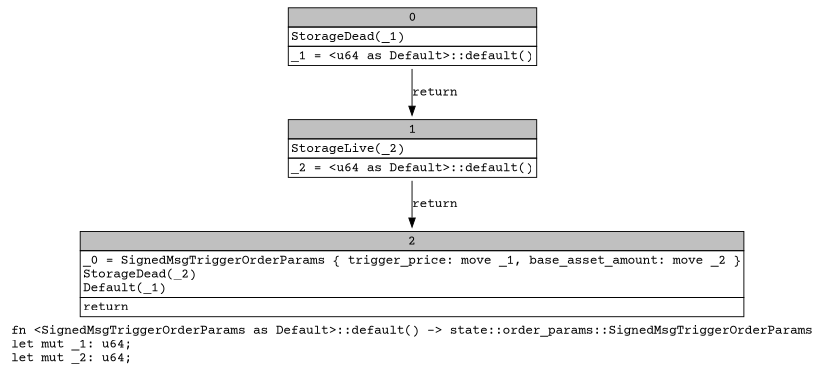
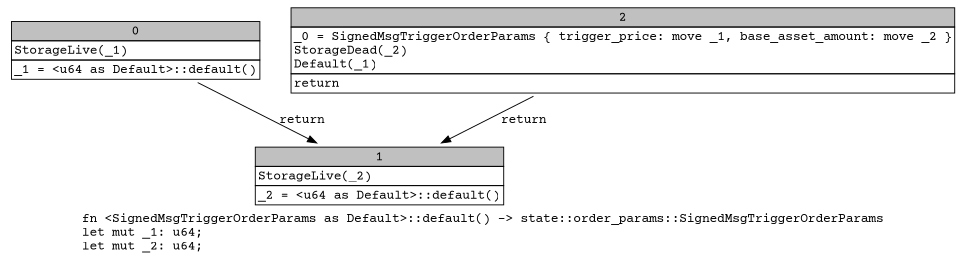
  digraph {
    fontname="Courier Prime"
    label=<fn &lt;SignedMsgTriggerOrderParams as Default&gt;::default() -&gt; state::order_params::SignedMsgTriggerOrderParams<br align="left"/>let mut _1: u64;<br align="left"/>let mut _2: u64;<br align="left"/>>
    node [fontname="Courier Prime" shape=none]
    edge [fontname="Courier Prime"]
-   n1 [label=<<table border="0" cellborder="1" cellspacing="0"><tr><td bgcolor="gray" align="center" colspan="1">0</td></tr><tr><td align="left" balign="left">StorageDead(_1)<br/></td></tr><tr><td align="left">_1 = &lt;u64 as Default&gt;::default()</td></tr></table>>]
+   n1 [label=<<table border="0" cellborder="1" cellspacing="0"><tr><td bgcolor="gray" align="center" colspan="1">0</td></tr><tr><td align="left" balign="left">StorageLive(_1)<br/></td></tr><tr><td align="left">_1 = &lt;u64 as Default&gt;::default()</td></tr></table>>]
    n2 [label=<<table border="0" cellborder="1" cellspacing="0"><tr><td bgcolor="gray" align="center" colspan="1">1</td></tr><tr><td align="left" balign="left">StorageLive(_2)<br/></td></tr><tr><td align="left">_2 = &lt;u64 as Default&gt;::default()</td></tr></table>>]
    n3 [label=<<table border="0" cellborder="1" cellspacing="0"><tr><td bgcolor="gray" align="center" colspan="1">2</td></tr><tr><td align="left" balign="left">_0 = SignedMsgTriggerOrderParams { trigger_price: move _1, base_asset_amount: move _2 }<br/>StorageDead(_2)<br/>Default(_1)<br/></td></tr><tr><td align="left">return</td></tr></table>>]
    n1 -> n2 [label=return]
-   n2 -> n3 [label=return]
+   n3 -> n2 [label=return]
  }
